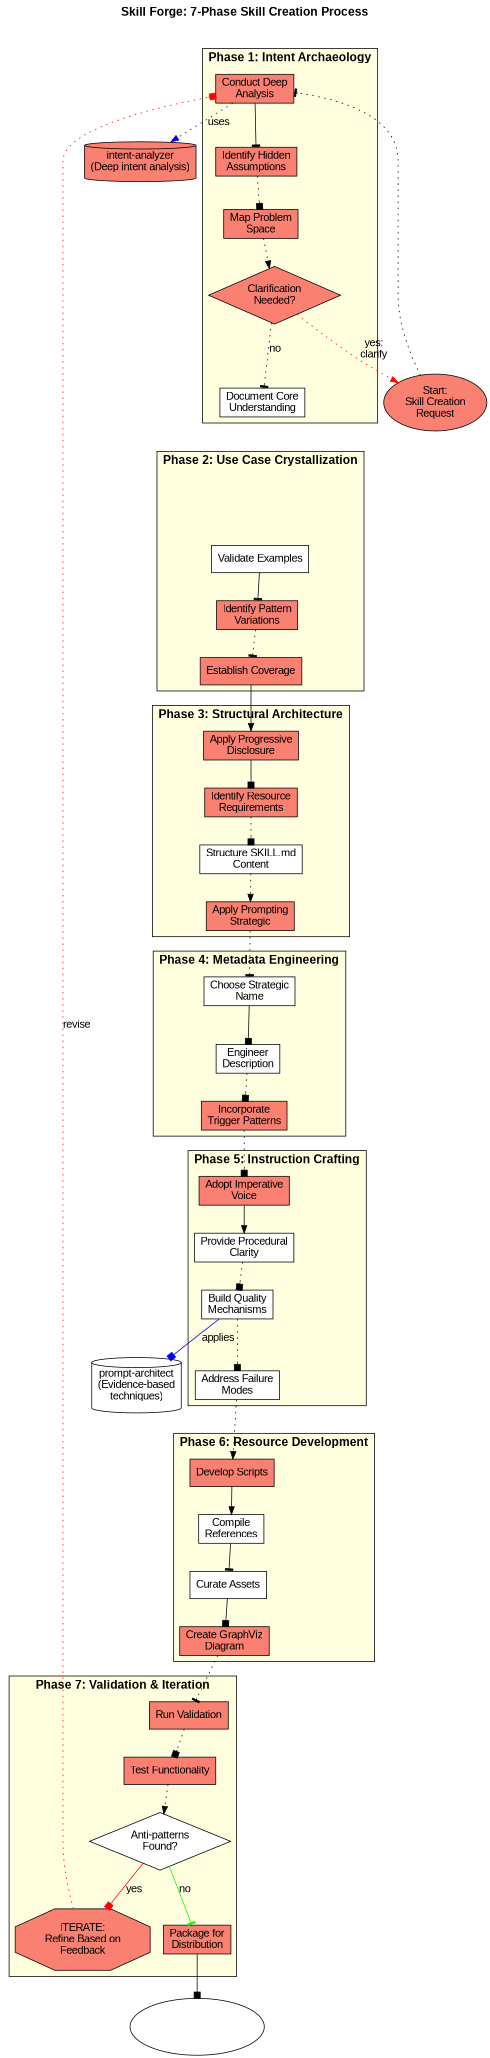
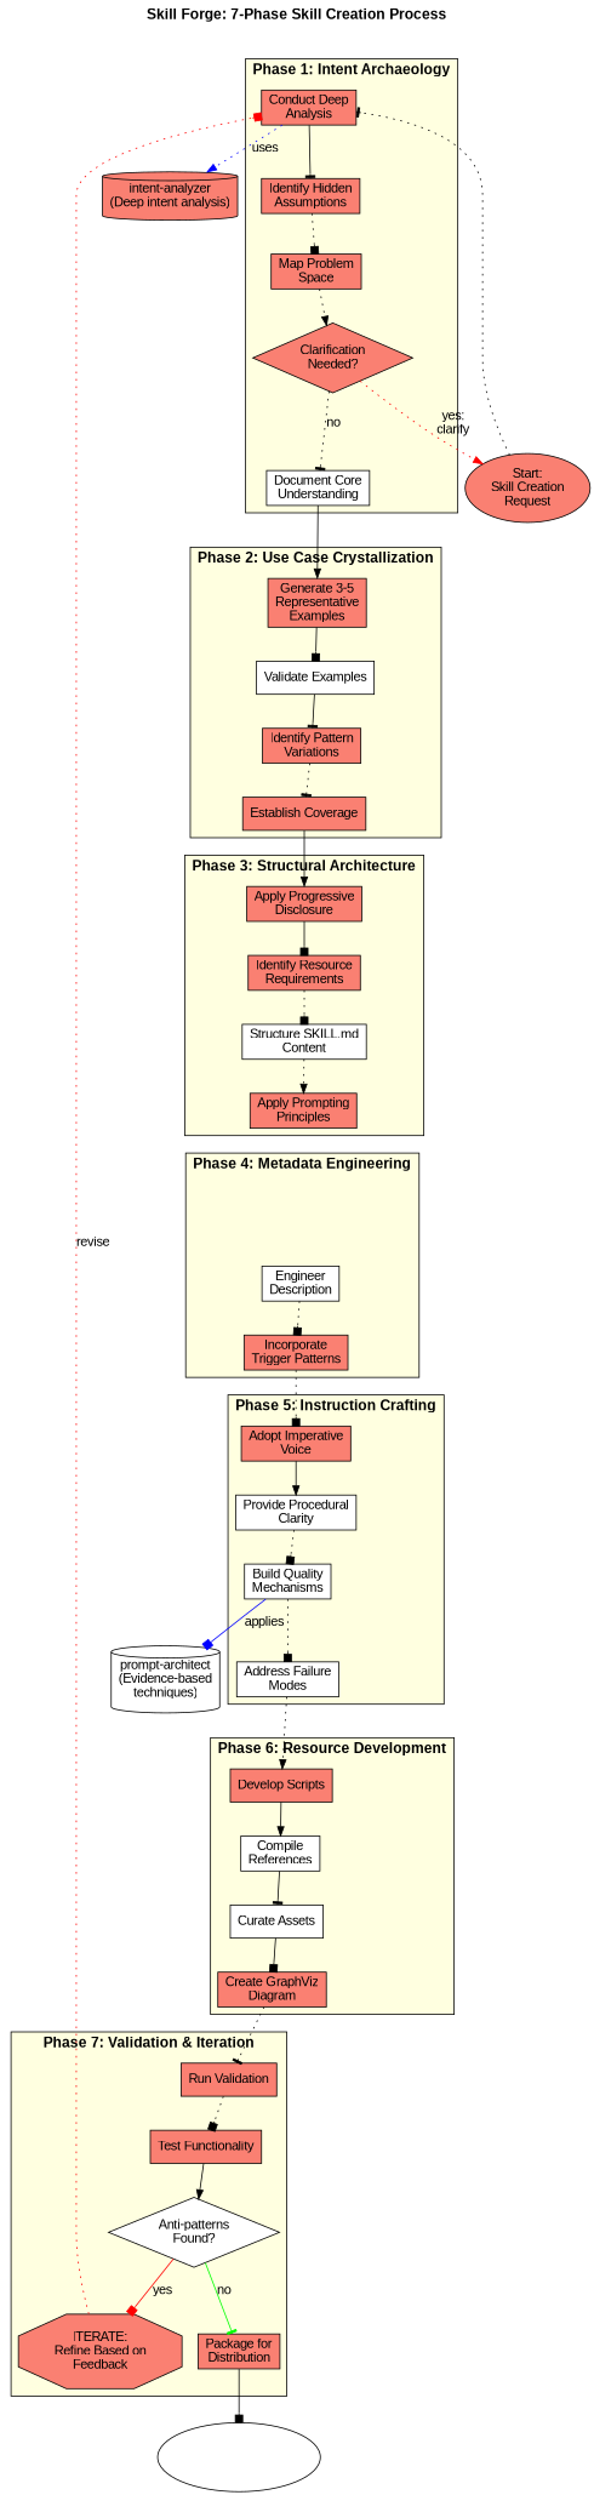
  digraph {
    compound=true
    fontname="Arial Bold"
    fontsize=16
    label="Skill Forge: 7-Phase Skill Creation Process"
    labelloc=t
    rankdir=TB
    node [fillcolor=salmon fontname=Arial shape=box style=filled]
    edge [arrowhead=box fontname=Arial style=dotted]
    n1 [label="Conduct Deep\nAnalysis"]
    n2 [label="Identify Hidden\nAssumptions"]
    n3 [label="Map Problem\nSpace"]
    n4 [label="Clarification\nNeeded?" shape=diamond]
    n5 [fillcolor=white label="Document Core\nUnderstanding"]
+   n6 [label="Generate 3-5\nRepresentative\nExamples"]
    n7 [fillcolor=white label="Validate Examples"]
    n8 [label="Identify Pattern\nVariations"]
    n9 [label="Establish Coverage"]
    n10 [label="Apply Progressive\nDisclosure"]
    n11 [label="Identify Resource\nRequirements"]
    n12 [fillcolor=white label="Structure SKILL.md\nContent"]
-   n13 [label="Apply Prompting\nStrategic"]
-   n14 [fillcolor=white label="Choose Strategic\nName"]
+   n13 [label="Apply Prompting\nPrinciples"]
    n15 [fillcolor=white label="Engineer\nDescription"]
    n16 [label="Incorporate\nTrigger Patterns"]
    n17 [label="Adopt Imperative\nVoice"]
    n18 [fillcolor=white label="Provide Procedural\nClarity"]
    n19 [fillcolor=white label="Build Quality\nMechanisms"]
    n20 [fillcolor=white label="Address Failure\nModes"]
    n21 [label="Develop Scripts"]
    n22 [fillcolor=white label="Compile\nReferences"]
    n23 [fillcolor=white label="Curate Assets"]
    n24 [label="Create GraphViz\nDiagram"]
    n25 [label="Run Validation"]
    n26 [label="Test Functionality"]
    n27 [fillcolor=white label="Anti-patterns\nFound?" shape=diamond]
    n28 [label="ITERATE:\nRefine Based on\nFeedback" shape=octagon]
    n29 [label="Package for\nDistribution"]
    n30 [label="intent-analyzer\n(Deep intent analysis)" shape=cylinder]
    n31 [label="Start:\nSkill Creation\nRequest" shape=ellipse]
    n32 [fillcolor=white label="prompt-architect\n(Evidence-based\ntechniques)" shape=cylinder]
    n33 [fillcolor=white fontcolor=white label="Complete:\nProduction-Ready\nSkill" shape=ellipse]
    subgraph cluster_1 {
      fillcolor=lightyellow
      label="Phase 1: Intent Archaeology"
      style=filled
      n1
      n2
      n3
      n4
      n5
    }
    subgraph cluster_2 {
      fillcolor=lightyellow
      label="Phase 2: Use Case Crystallization"
      style=filled
+     n6
      n7
      n8
      n9
    }
    subgraph cluster_3 {
      fillcolor=lightyellow
      label="Phase 3: Structural Architecture"
      style=filled
      n10
      n11
      n12
      n13
    }
    subgraph cluster_4 {
      fillcolor=lightyellow
      label="Phase 4: Metadata Engineering"
      style=filled
-     n14
      n15
      n16
    }
    subgraph cluster_5 {
      fillcolor=lightyellow
      label="Phase 5: Instruction Crafting"
      style=filled
      n17
      n18
      n19
      n20
    }
    subgraph cluster_6 {
      fillcolor=lightyellow
      label="Phase 6: Resource Development"
      style=filled
      n21
      n22
      n23
      n24
    }
    subgraph cluster_7 {
      fillcolor=lightyellow
      label="Phase 7: Validation & Iteration"
      style=filled
      n25
      n26
      n27
      n28
      n29
    }
    n1 -> n2 [arrowhead=tee style=solid]
    n1 -> n30 [arrowhead=normal color=blue label=uses]
    n2 -> n3
    n3 -> n4 [arrowhead=normal]
    n4 -> n5 [arrowhead=tee label=no]
    n4 -> n31 [arrowhead=normal color=red label="yes:\nclarify"]
+   n5 -> n6 [arrowhead=normal style=solid]
+   n6 -> n7 [style=solid]
    n7 -> n8 [arrowhead=tee style=solid]
    n8 -> n9 [arrowhead=tee]
    n9 -> n10 [arrowhead=normal style=solid]
    n10 -> n11 [style=solid]
    n11 -> n12
    n12 -> n13 [arrowhead=normal]
-   n13 -> n14 [arrowhead=tee]
-   n14 -> n15 [style=solid]
    n15 -> n16
    n16 -> n17
    n17 -> n18 [arrowhead=normal style=solid]
    n18 -> n19
    n19 -> n20
    n19 -> n32 [color=blue label=applies style=solid]
    n20 -> n21 [arrowhead=normal]
    n21 -> n22 [arrowhead=normal style=solid]
    n22 -> n23 [arrowhead=tee style=solid]
    n23 -> n24 [style=solid]
    n24 -> n25 [arrowhead=tee]
    n25 -> n26
-   n26 -> n27 [arrowhead=normal]
+   n26 -> n27 [arrowhead=normal style=solid]
    n27 -> n28 [color=red label=yes style=solid]
    n27 -> n29 [arrowhead=tee color=green label=no style=solid]
    n28 -> n1 [color=red label=revise]
    n29 -> n33 [style=solid]
    n31 -> n1 [arrowhead=tee]
  }
